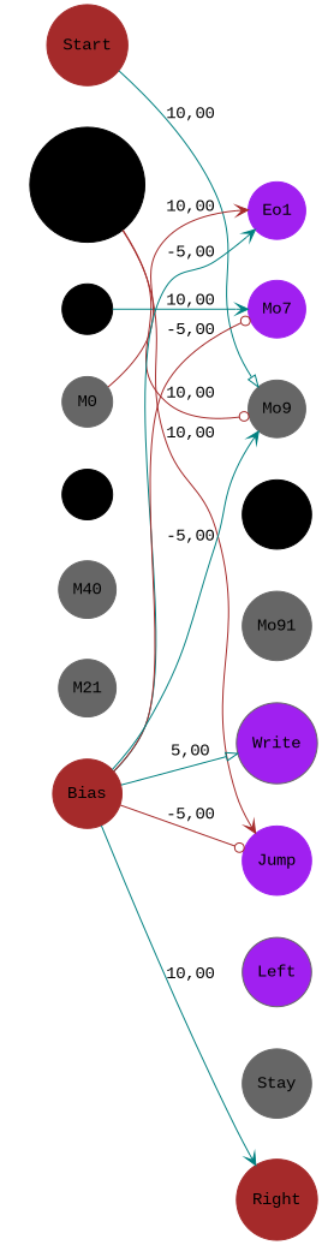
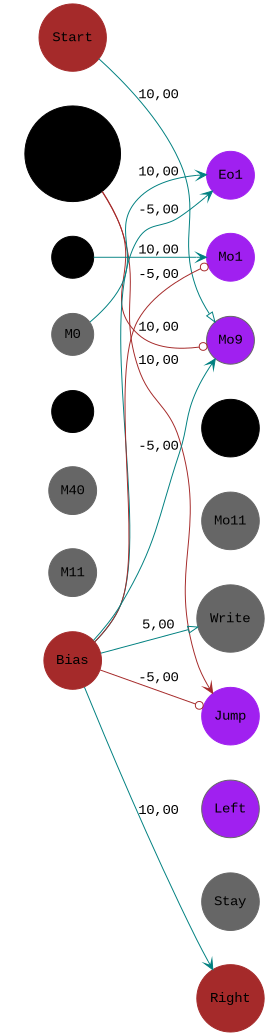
  digraph {
    fontname="Liberation Mono"
    rankdir=LR
    node [color=gray40 fontname="Liberation Mono" shape=circle style=filled]
    edge [fontname="Liberation Mono" style=invis]
    Start [color=brown height=.6 width=.6]
    Boundary [color=black height=.6 width=.6]
    E1 [color=black height=.6 width=.6]
    n4 [height=.6 label=M0 width=.6]
    M9 [color=black height=.6 width=.6]
    n6 [height=.6 label=M40 width=.6]
-   M11 [height=.6 width=.6 label=M21]
+   M11 [height=.6 width=.6]
    Bias [color=brown height=.6 width=.6]
    Eo1 [color=purple height=.6 width=.6]
-   Mo1 [color=purple height=.6 width=.6 label=Mo7]
-   Mo9 [height=.6 width=.6]
+   Mo1 [color=purple height=.6 width=.6]
+   Mo9 [height=.6 width=.6 fillcolor=purple]
    Mo10 [color=black height=.6 width=.6]
-   Mo11 [height=.6 width=.6 label=Mo91]
-   Write [height=.6 width=.6 fillcolor=purple]
+   Mo11 [height=.6 width=.6]
+   Write [height=.6 width=.6]
    Jump [color=purple height=.6 width=.6]
    Left [fillcolor=purple height=.6 width=.6]
    Stay [height=.6 width=.6]
    Right [color=brown height=.6 width=.6]
    subgraph sub_1 {
      rank=same
      Start
      Boundary
      E1
      n4
      M9
      n6
      M11
      Bias
    }
    subgraph sub_2 {
      rank=same
      Eo1
      Mo1
      Mo9
      Mo10
      Mo11
      Write
      Jump
      Left
      Stay
      Right
    }
    Start -> Boundary
    Start -> E1
    Start -> n4
    Start -> M9
    Start -> n6
    Start -> M11
    Start -> Bias
    Start -> Mo9 [arrowhead=onormal color=teal label="10,00" style=""]
    Boundary -> E1
    Boundary -> n4
    Boundary -> M9
    Boundary -> n6
    Boundary -> M11
    Boundary -> Bias
    Boundary -> Mo9 [arrowhead=odot color=brown label="10,00" style=""]
    Boundary -> Jump [arrowhead=vee color=brown label="10,00" style=""]
    E1 -> n4
    E1 -> M9
    E1 -> n6
    E1 -> M11
    E1 -> Bias
    E1 -> Mo1 [arrowhead=vee color=teal label="10,00" style=""]
    n4 -> M9
    n4 -> n6
    n4 -> M11
    n4 -> Bias
-   n4 -> Eo1 [arrowhead=vee color=brown label="10,00" style=""]
+   n4 -> Eo1 [arrowhead=vee color=teal label="10,00" style=""]
    M9 -> n6
    M9 -> M11
    M9 -> Bias
    n6 -> M11
    n6 -> Bias
    M11 -> Bias
    Bias -> Eo1 [arrowhead=vee color=teal label="-5,00" style=""]
    Bias -> Mo1 [arrowhead=odot color=brown label="-5,00" style=""]
    Bias -> Mo9 [arrowhead=vee color=teal label="-5,00" style=""]
    Bias -> Write [arrowhead=onormal color=teal label="5,00" style=""]
    Bias -> Jump [arrowhead=odot color=brown label="-5,00" style=""]
    Bias -> Right [arrowhead=vee color=teal label="10,00" style=""]
    Eo1 -> Mo1
    Eo1 -> Mo9
    Eo1 -> Mo10
    Eo1 -> Mo11
    Eo1 -> Write
    Eo1 -> Jump
    Eo1 -> Left
    Eo1 -> Stay
    Eo1 -> Right
    Mo1 -> Mo9
    Mo1 -> Mo10
    Mo1 -> Mo11
    Mo1 -> Write
    Mo1 -> Jump
    Mo1 -> Left
    Mo1 -> Stay
    Mo1 -> Right
    Mo9 -> Mo10
    Mo9 -> Mo11
    Mo9 -> Write
    Mo9 -> Jump
    Mo9 -> Left
    Mo9 -> Stay
    Mo9 -> Right
    Mo10 -> Mo11
    Mo10 -> Write
    Mo10 -> Jump
    Mo10 -> Left
    Mo10 -> Stay
    Mo10 -> Right
    Mo11 -> Write
    Mo11 -> Jump
    Mo11 -> Left
    Mo11 -> Stay
    Mo11 -> Right
    Write -> Jump
    Write -> Left
    Write -> Stay
    Write -> Right
    Jump -> Left
    Jump -> Stay
    Jump -> Right
    Left -> Stay
    Left -> Right
    Stay -> Right
  }
